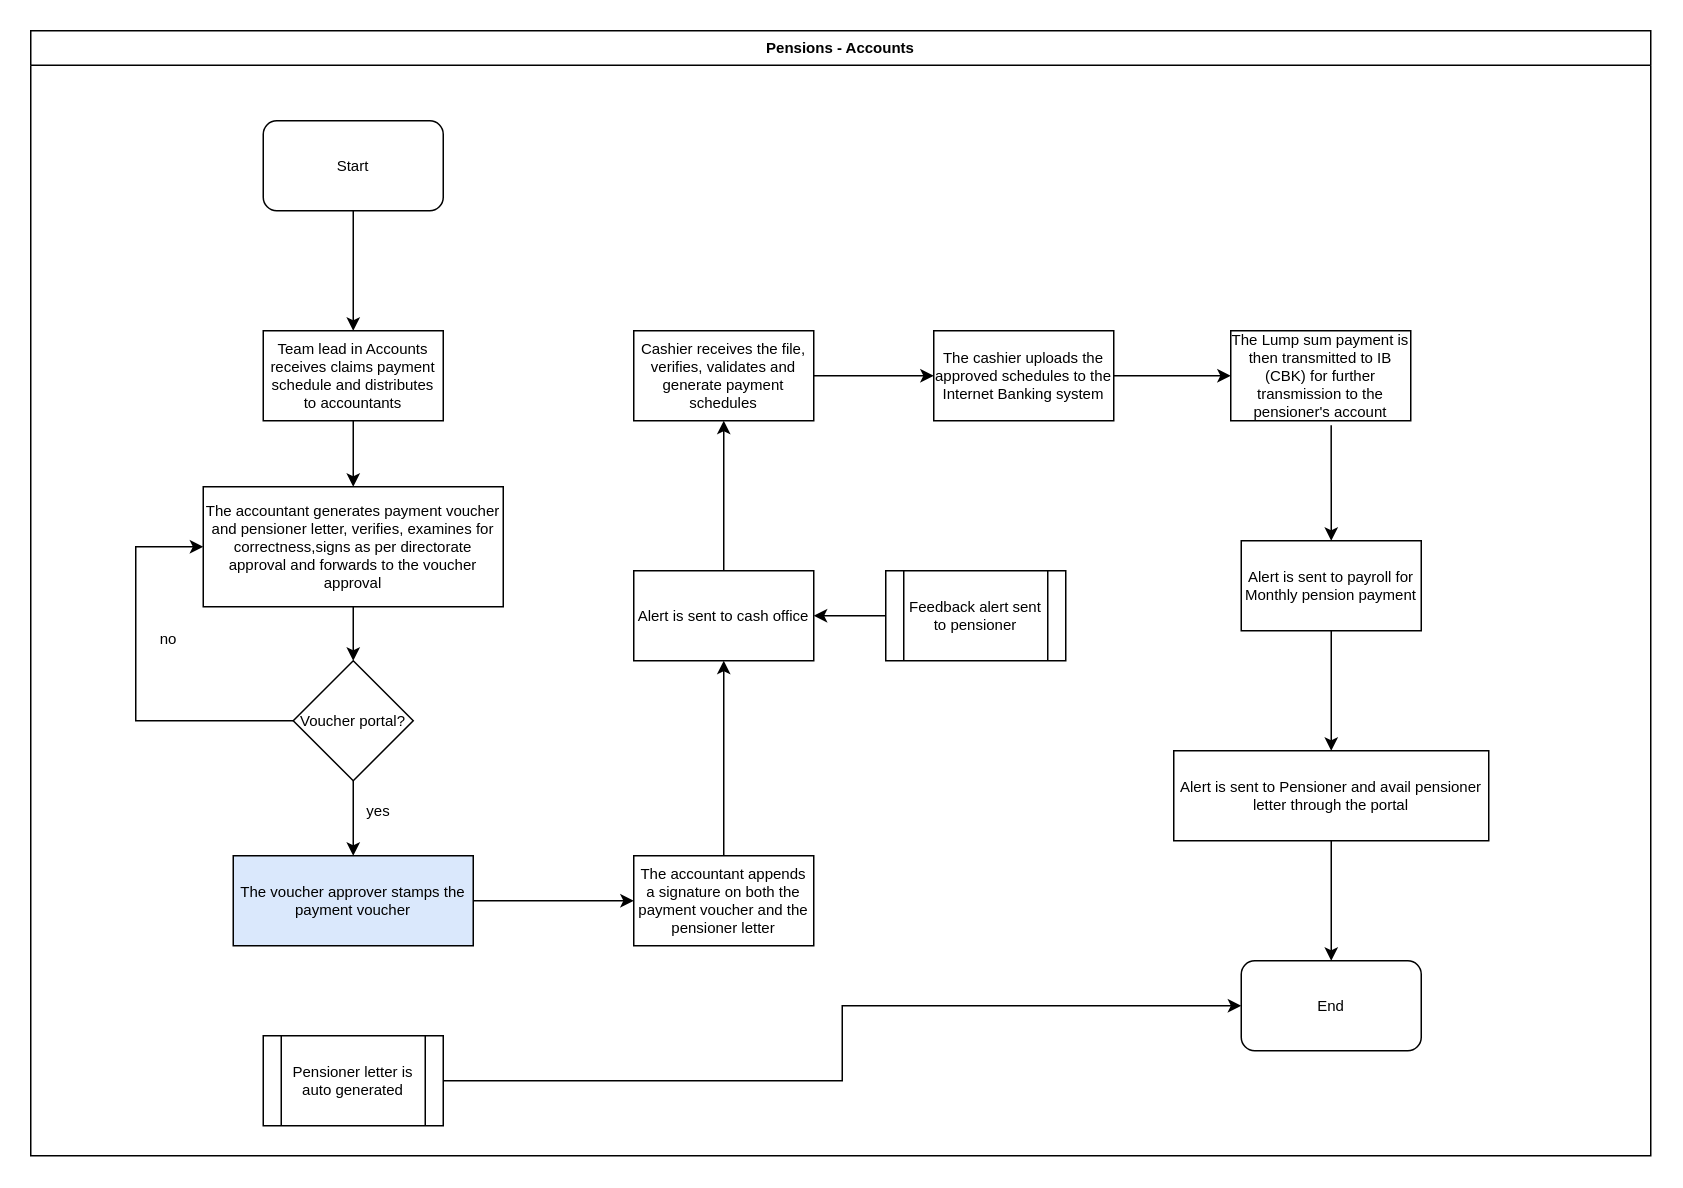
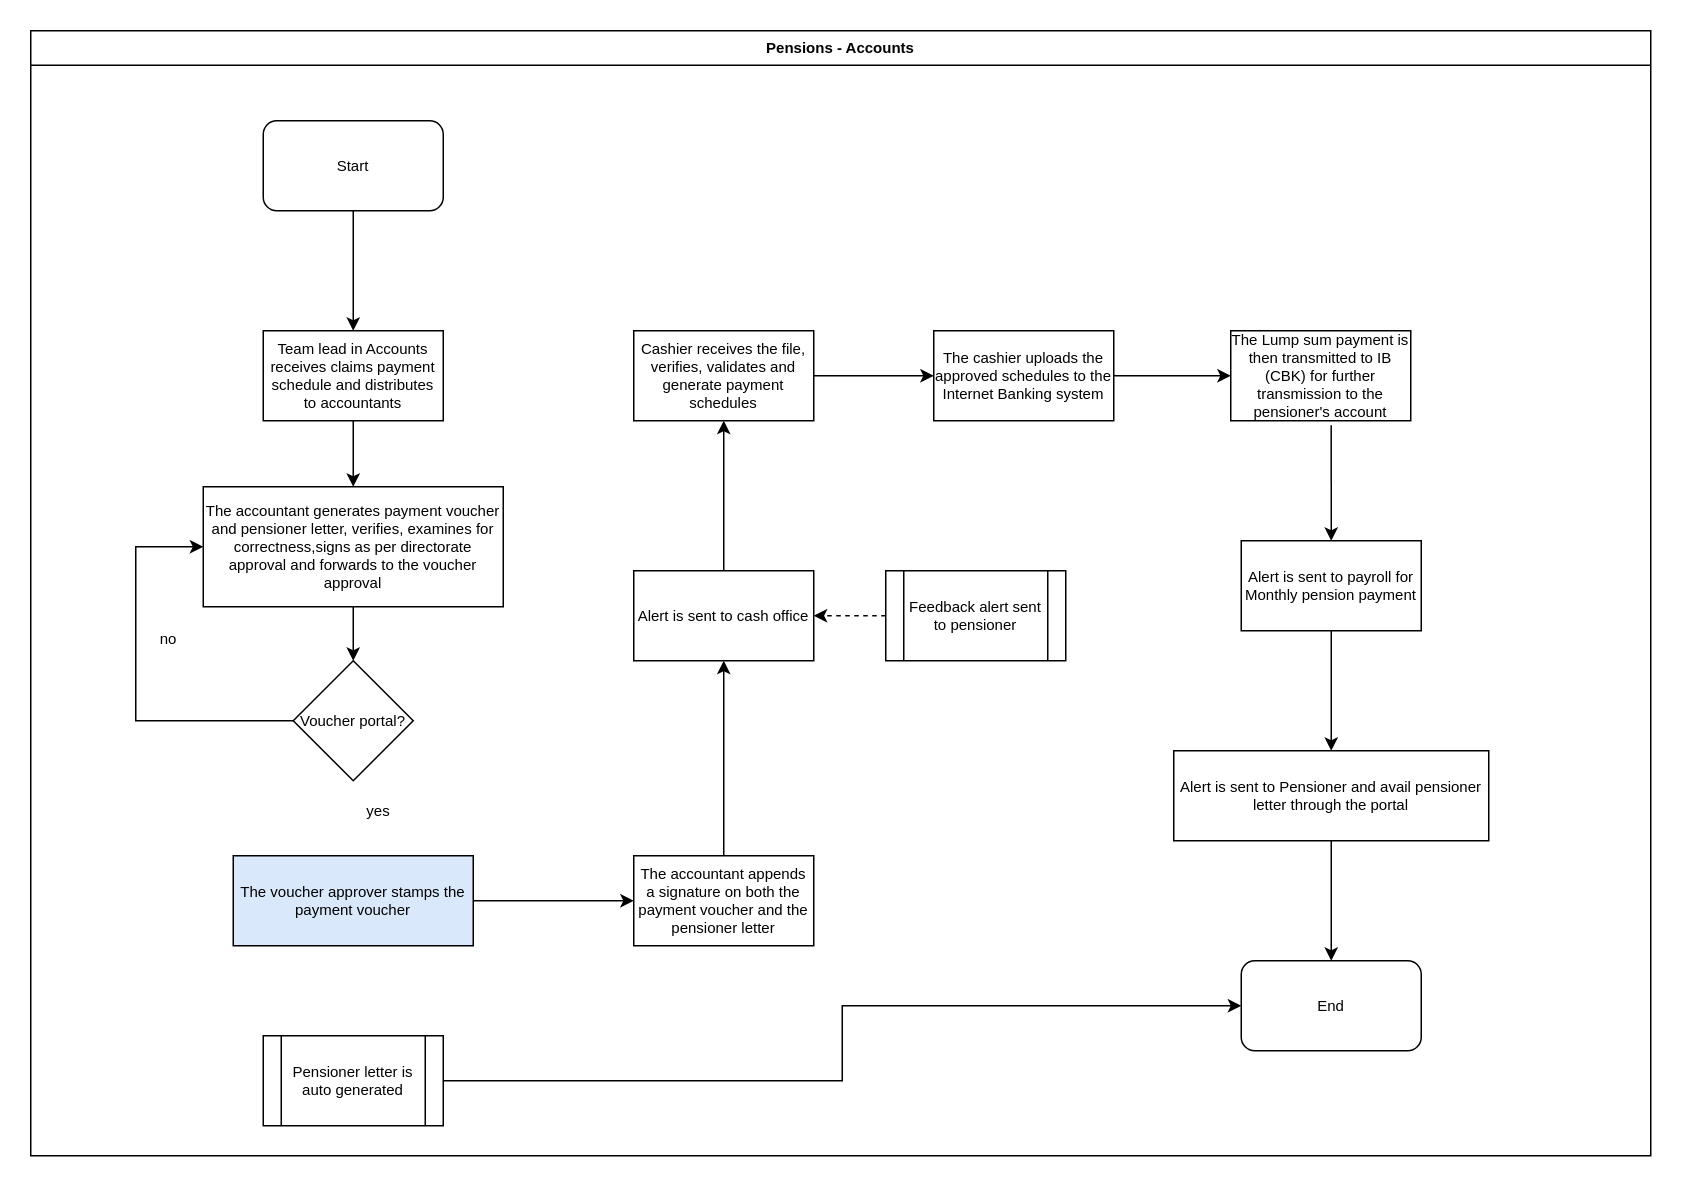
  <mxCell id="0" />
  <mxCell id="1" parent="0" />
  <mxCell id="2" value="Pensions - Accounts" style="swimlane;fontSize=10;" parent="1" vertex="1"><mxGeometry x="20" y="20" width="1080" height="750" as="geometry" /></mxCell>
  <mxCell id="3" value="Start" style="rounded=1;whiteSpace=wrap;html=1;fontSize=10;" parent="2" vertex="1"><mxGeometry x="155" y="60" width="120" height="60" as="geometry" /></mxCell>
  <mxCell id="4" value="Team lead in Accounts receives claims payment schedule and distributes to accountants" style="rounded=0;whiteSpace=wrap;html=1;fontSize=10;" parent="2" vertex="1"><mxGeometry x="155" y="200" width="120" height="60" as="geometry" /></mxCell>
  <mxCell id="5" value="" style="edgeStyle=orthogonalEdgeStyle;rounded=0;orthogonalLoop=1;jettySize=auto;html=1;fontSize=10;entryX=0.5;entryY=0;entryDx=0;entryDy=0;" parent="2" source="3" target="4" edge="1"><mxGeometry relative="1" as="geometry"><mxPoint x="215" y="200" as="targetPoint" /></mxGeometry></mxCell>
  <mxCell id="6" value="The Lump sum payment is then transmitted to IB (CBK) for further transmission to the pensioner's account" style="whiteSpace=wrap;html=1;rounded=0;fontSize=10;" parent="2" vertex="1"><mxGeometry x="800" y="200" width="120" height="60" as="geometry" /></mxCell>
  <mxCell id="7" value="" style="edgeStyle=orthogonalEdgeStyle;rounded=0;orthogonalLoop=1;jettySize=auto;html=1;fontSize=10;entryX=0.5;entryY=0;entryDx=0;entryDy=0;exitX=0.558;exitY=1.05;exitDx=0;exitDy=0;exitPerimeter=0;" parent="2" source="6" target="8" edge="1"><mxGeometry relative="1" as="geometry"><mxPoint x="960" y="330" as="targetPoint" /></mxGeometry></mxCell>
  <mxCell id="8" value="Alert is sent to payroll for Monthly pension payment" style="rounded=0;whiteSpace=wrap;html=1;fontSize=10;" parent="2" vertex="1"><mxGeometry x="807" y="340" width="120" height="60" as="geometry" /></mxCell>
  <mxCell id="9" value="Feedback alert sent to pensioner" style="shape=process;whiteSpace=wrap;html=1;backgroundOutline=1;rounded=0;fontSize=10;" parent="2" vertex="1"><mxGeometry x="570" y="360" width="120" height="60" as="geometry" /></mxCell>
  <mxCell id="10" value="End" style="rounded=1;whiteSpace=wrap;html=1;fontSize=10;" parent="2" vertex="1"><mxGeometry x="807" y="620" width="120" height="60" as="geometry" /></mxCell>
  <mxCell id="11" value="The accountant generates payment voucher and pensioner letter, verifies, examines for correctness,signs as per directorate approval and forwards to the voucher approval" style="whiteSpace=wrap;html=1;rounded=0;fontSize=10;" parent="2" vertex="1"><mxGeometry x="115" y="304" width="200" height="80" as="geometry" /></mxCell>
  <mxCell id="12" value="" style="edgeStyle=orthogonalEdgeStyle;rounded=0;orthogonalLoop=1;jettySize=auto;html=1;fontSize=10;" parent="2" source="4" target="11" edge="1"><mxGeometry relative="1" as="geometry" /></mxCell>
  <mxCell id="13" value="Voucher portal?" style="rhombus;whiteSpace=wrap;html=1;fontSize=10;" vertex="1" parent="2"><mxGeometry x="175" y="420" width="80" height="80" as="geometry" /></mxCell>
  <mxCell id="14" value="" style="edgeStyle=orthogonalEdgeStyle;rounded=0;orthogonalLoop=1;jettySize=auto;html=1;fontSize=10;" parent="2" source="11" target="13" edge="1"><mxGeometry relative="1" as="geometry"><mxPoint x="215" y="450" as="targetPoint" /></mxGeometry></mxCell>
  <mxCell id="15" value="The voucher approver stamps the payment voucher" style="rounded=0;whiteSpace=wrap;html=1;fontSize=10;fillColor=#dae8fc;" vertex="1" parent="2"><mxGeometry x="135" y="550" width="160" height="60" as="geometry" /></mxCell>
- <mxCell id="16" value="" style="edgeStyle=orthogonalEdgeStyle;rounded=0;orthogonalLoop=1;jettySize=auto;html=1;fontSize=10;entryX=0.5;entryY=0;entryDx=0;entryDy=0;" edge="1" parent="2" source="13" target="15"><mxGeometry relative="1" as="geometry"><mxPoint x="215" y="580" as="targetPoint" /></mxGeometry></mxCell>
  <mxCell id="17" value="Pensioner letter is auto generated " style="shape=process;whiteSpace=wrap;html=1;backgroundOutline=1;rounded=0;fontSize=10;" parent="2" vertex="1"><mxGeometry x="155" y="670" width="120" height="60" as="geometry" /></mxCell>
  <mxCell id="18" value="" style="edgeStyle=orthogonalEdgeStyle;rounded=0;orthogonalLoop=1;jettySize=auto;html=1;fontSize=10;" edge="1" parent="2" source="17" target="10"><mxGeometry relative="1" as="geometry"><mxPoint x="215" y="610" as="targetPoint" /></mxGeometry></mxCell>
  <mxCell id="19" value="yes" style="text;html=1;strokeColor=none;fillColor=none;align=center;verticalAlign=middle;whiteSpace=wrap;rounded=0;fontSize=10;" vertex="1" parent="2"><mxGeometry x="212" y="510" width="40" height="20" as="geometry" /></mxCell>
  <mxCell id="20" value="" style="edgeStyle=orthogonalEdgeStyle;rounded=0;orthogonalLoop=1;jettySize=auto;html=1;fontSize=10;entryX=0;entryY=0.5;entryDx=0;entryDy=0;" edge="1" parent="2" source="13" target="11"><mxGeometry relative="1" as="geometry"><mxPoint x="100" y="460" as="targetPoint" /><Array as="points"><mxPoint x="70" y="460" /><mxPoint x="70" y="344" /></Array></mxGeometry></mxCell>
  <mxCell id="21" value="no" style="text;html=1;strokeColor=none;fillColor=none;align=center;verticalAlign=middle;whiteSpace=wrap;rounded=0;fontSize=10;" vertex="1" parent="2"><mxGeometry x="72" y="395" width="40" height="20" as="geometry" /></mxCell>
  <mxCell id="22" value="" style="edgeStyle=orthogonalEdgeStyle;rounded=0;orthogonalLoop=1;jettySize=auto;html=1;fontSize=10;" parent="1" source="23" target="25" edge="1"><mxGeometry relative="1" as="geometry" /></mxCell>
  <mxCell id="23" value="The accountant appends a signature on both the payment voucher and the pensioner letter" style="whiteSpace=wrap;html=1;rounded=0;fontSize=10;" parent="1" vertex="1"><mxGeometry x="422" y="570" width="120" height="60" as="geometry" /></mxCell>
  <mxCell id="24" value="" style="edgeStyle=orthogonalEdgeStyle;rounded=0;orthogonalLoop=1;jettySize=auto;html=1;fontSize=10;" parent="1" source="25" target="29" edge="1"><mxGeometry relative="1" as="geometry" /></mxCell>
  <mxCell id="25" value="Alert is sent to cash office" style="whiteSpace=wrap;html=1;rounded=0;fontSize=10;" parent="1" vertex="1"><mxGeometry x="422" y="380" width="120" height="60" as="geometry" /></mxCell>
- <mxCell id="26" value="" style="edgeStyle=orthogonalEdgeStyle;rounded=0;orthogonalLoop=1;jettySize=auto;html=1;fontSize=10;" parent="1" source="9" target="25" edge="1"><mxGeometry relative="1" as="geometry" /></mxCell>
+ <mxCell id="26" value="" style="edgeStyle=orthogonalEdgeStyle;rounded=0;orthogonalLoop=1;jettySize=auto;html=1;fontSize=10;dashed=1;" parent="1" source="9" target="25" edge="1"><mxGeometry relative="1" as="geometry" /></mxCell>
  <mxCell id="27" value="" style="edgeStyle=orthogonalEdgeStyle;rounded=0;orthogonalLoop=1;jettySize=auto;html=1;fontSize=10;exitX=1;exitY=0.5;exitDx=0;exitDy=0;" parent="1" source="30" target="6" edge="1"><mxGeometry relative="1" as="geometry" /></mxCell>
  <mxCell id="28" value="" style="edgeStyle=orthogonalEdgeStyle;rounded=0;orthogonalLoop=1;jettySize=auto;html=1;fontSize=10;" parent="1" source="29" target="30" edge="1"><mxGeometry relative="1" as="geometry" /></mxCell>
  <mxCell id="29" value="Cashier receives the file, verifies, validates and generate payment schedules" style="whiteSpace=wrap;html=1;rounded=0;fontSize=10;" parent="1" vertex="1"><mxGeometry x="422" y="220" width="120" height="60" as="geometry" /></mxCell>
  <mxCell id="30" value="The cashier uploads the approved schedules to the Internet Banking system" style="whiteSpace=wrap;html=1;rounded=0;fontSize=10;" parent="1" vertex="1"><mxGeometry x="622" y="220" width="120" height="60" as="geometry" /></mxCell>
  <mxCell id="31" value="" style="edgeStyle=orthogonalEdgeStyle;rounded=0;orthogonalLoop=1;jettySize=auto;html=1;fontSize=10;" parent="1" source="32" edge="1"><mxGeometry relative="1" as="geometry"><mxPoint x="887" y="640" as="targetPoint" /></mxGeometry></mxCell>
  <mxCell id="32" value="Alert is sent to Pensioner and avail pensioner letter through the portal" style="whiteSpace=wrap;html=1;rounded=0;fontSize=10;" parent="1" vertex="1"><mxGeometry x="782" y="500" width="210" height="60" as="geometry" /></mxCell>
  <mxCell id="33" value="" style="edgeStyle=orthogonalEdgeStyle;rounded=0;orthogonalLoop=1;jettySize=auto;html=1;fontSize=10;" parent="1" source="8" target="32" edge="1"><mxGeometry relative="1" as="geometry" /></mxCell>
  <mxCell id="34" value="" style="edgeStyle=orthogonalEdgeStyle;rounded=0;orthogonalLoop=1;jettySize=auto;html=1;fontSize=10;entryX=0;entryY=0.5;entryDx=0;entryDy=0;" edge="1" parent="1" source="15" target="23"><mxGeometry relative="1" as="geometry"><mxPoint x="382" y="600" as="targetPoint" /></mxGeometry></mxCell>
